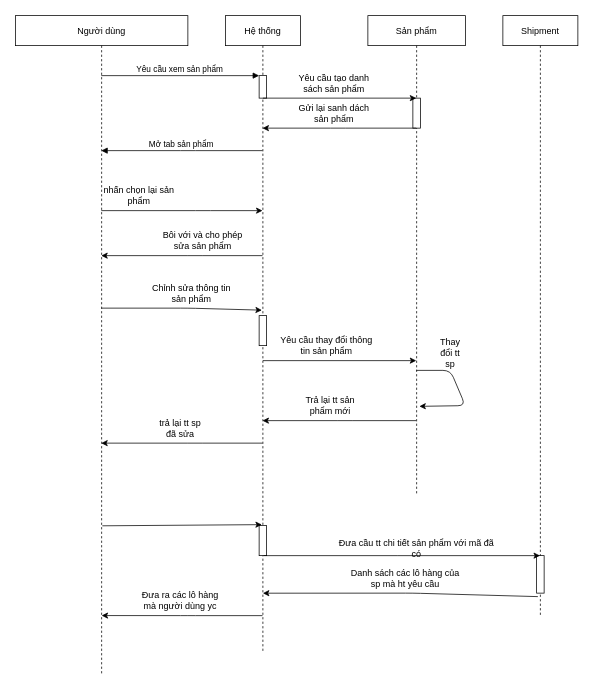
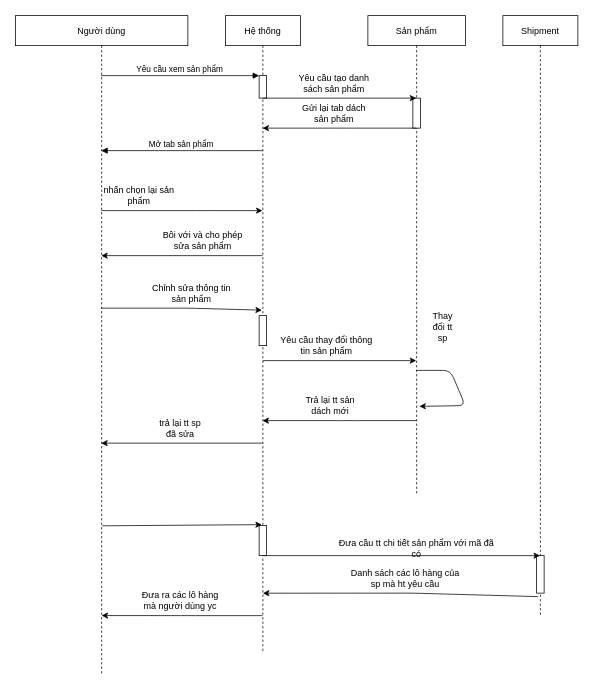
  <mxCell id="0" />
  <mxCell id="1" parent="0" />
  <mxCell id="2" value="Người dùng" style="shape=umlLifeline;perimeter=lifelinePerimeter;container=1;collapsible=0;recursiveResize=0;rounded=0;shadow=0;strokeWidth=1;" parent="1" vertex="1"><mxGeometry x="20" y="20" width="230" height="880" as="geometry" /></mxCell>
  <mxCell id="3" value="nhấn chọn lại sản phẩm" style="text;html=1;strokeColor=none;fillColor=none;align=center;verticalAlign=middle;whiteSpace=wrap;rounded=0;" vertex="1" parent="2"><mxGeometry x="110" y="230" width="110" height="20" as="geometry" /></mxCell>
  <mxCell id="4" value="Hệ thống" style="shape=umlLifeline;perimeter=lifelinePerimeter;container=1;collapsible=0;recursiveResize=0;rounded=0;shadow=0;strokeWidth=1;" parent="1" vertex="1"><mxGeometry x="300" y="20" width="100" height="850" as="geometry" /></mxCell>
  <mxCell id="5" value="" style="points=[];perimeter=orthogonalPerimeter;rounded=0;shadow=0;strokeWidth=1;" parent="4" vertex="1"><mxGeometry x="45" y="80" width="10" height="30" as="geometry" /></mxCell>
  <mxCell id="6" value="" style="points=[];perimeter=orthogonalPerimeter;rounded=0;shadow=0;strokeWidth=1;" vertex="1" parent="4"><mxGeometry x="45" y="400" width="10" height="40" as="geometry" /></mxCell>
  <mxCell id="7" value="" style="endArrow=classic;html=1;" edge="1" parent="4" target="11"><mxGeometry width="50" height="50" relative="1" as="geometry"><mxPoint x="50" y="460" as="sourcePoint" /><mxPoint x="100" y="410" as="targetPoint" /></mxGeometry></mxCell>
  <mxCell id="8" value="" style="points=[];perimeter=orthogonalPerimeter;rounded=0;shadow=0;strokeWidth=1;" vertex="1" parent="4"><mxGeometry x="45" y="680" width="10" height="40" as="geometry" /></mxCell>
  <mxCell id="9" value="Yêu cầu xem sản phẩm" style="verticalAlign=bottom;endArrow=block;entryX=0;entryY=0;shadow=0;strokeWidth=1;" parent="1" source="2" target="5" edge="1"><mxGeometry relative="1" as="geometry"><mxPoint x="275" y="100" as="sourcePoint" /></mxGeometry></mxCell>
  <mxCell id="10" value="Mở tab sản phẩm" style="verticalAlign=bottom;endArrow=block;shadow=0;strokeWidth=1;" parent="1" source="4" target="2" edge="1"><mxGeometry relative="1" as="geometry"><mxPoint x="240" y="140" as="sourcePoint" /><Array as="points"><mxPoint x="250" y="200" /></Array></mxGeometry></mxCell>
  <mxCell id="11" value="Sản phẩm" style="shape=umlLifeline;perimeter=lifelinePerimeter;container=1;collapsible=0;recursiveResize=0;rounded=0;shadow=0;strokeWidth=1;" vertex="1" parent="1"><mxGeometry x="490" y="20" width="130" height="640" as="geometry" /></mxCell>
  <mxCell id="12" value="" style="points=[];perimeter=orthogonalPerimeter;rounded=0;shadow=0;strokeWidth=1;" vertex="1" parent="11"><mxGeometry x="60" y="110" width="10" height="40" as="geometry" /></mxCell>
- <mxCell id="13" value="Thay đổi tt sp" style="text;html=1;strokeColor=none;fillColor=none;align=center;verticalAlign=middle;whiteSpace=wrap;rounded=0;" vertex="1" parent="11"><mxGeometry x="90" y="440" width="40" height="20" as="geometry" /></mxCell>
+ <mxCell id="13" value="Thay đổi tt sp" style="text;html=1;strokeColor=none;fillColor=none;align=center;verticalAlign=middle;whiteSpace=wrap;rounded=0;" vertex="1" parent="11"><mxGeometry x="80" y="405" width="40" height="20" as="geometry" /></mxCell>
  <mxCell id="14" value="Shipment" style="shape=umlLifeline;perimeter=lifelinePerimeter;container=1;collapsible=0;recursiveResize=0;rounded=0;shadow=0;strokeWidth=1;" vertex="1" parent="1"><mxGeometry x="670" y="20" width="100" height="800" as="geometry" /></mxCell>
  <mxCell id="15" value="" style="points=[];perimeter=orthogonalPerimeter;rounded=0;shadow=0;strokeWidth=1;" vertex="1" parent="14"><mxGeometry x="45" y="720" width="10" height="50" as="geometry" /></mxCell>
  <mxCell id="16" value="" style="endArrow=classic;html=1;exitX=0.5;exitY=1;exitDx=0;exitDy=0;exitPerimeter=0;" edge="1" parent="1" source="5" target="11"><mxGeometry width="50" height="50" relative="1" as="geometry"><mxPoint x="350" y="150" as="sourcePoint" /><mxPoint x="400" y="100" as="targetPoint" /></mxGeometry></mxCell>
  <mxCell id="17" value="Yêu cầu tạo danh sách sản phẩm" style="text;html=1;strokeColor=none;fillColor=none;align=center;verticalAlign=middle;whiteSpace=wrap;rounded=0;" vertex="1" parent="1"><mxGeometry x="390" y="100" width="110" height="20" as="geometry" /></mxCell>
  <mxCell id="18" value="" style="endArrow=classic;html=1;exitX=0.45;exitY=1;exitDx=0;exitDy=0;exitPerimeter=0;" edge="1" parent="1" source="12" target="4"><mxGeometry width="50" height="50" relative="1" as="geometry"><mxPoint x="490" y="210" as="sourcePoint" /><mxPoint x="540" y="160" as="targetPoint" /><Array as="points"><mxPoint x="450" y="170" /></Array></mxGeometry></mxCell>
- <mxCell id="19" value="Gửi lại sanh dách sản phẩm" style="text;html=1;strokeColor=none;fillColor=none;align=center;verticalAlign=middle;whiteSpace=wrap;rounded=0;" vertex="1" parent="1"><mxGeometry x="395" y="140" width="100" height="20" as="geometry" /></mxCell>
+ <mxCell id="19" value="Gửi lại tab dách sản phẩm" style="text;html=1;strokeColor=none;fillColor=none;align=center;verticalAlign=middle;whiteSpace=wrap;rounded=0;" vertex="1" parent="1"><mxGeometry x="395" y="140" width="100" height="20" as="geometry" /></mxCell>
  <mxCell id="20" value="" style="endArrow=classic;html=1;" edge="1" parent="1" source="2" target="4"><mxGeometry width="50" height="50" relative="1" as="geometry"><mxPoint x="170" y="310" as="sourcePoint" /><mxPoint x="220" y="260" as="targetPoint" /><Array as="points"><mxPoint x="270" y="280" /></Array></mxGeometry></mxCell>
  <mxCell id="21" value="" style="endArrow=classic;html=1;" edge="1" parent="1" source="4" target="2"><mxGeometry width="50" height="50" relative="1" as="geometry"><mxPoint x="300" y="360" as="sourcePoint" /><mxPoint x="350" y="310" as="targetPoint" /><Array as="points"><mxPoint x="260" y="340" /></Array></mxGeometry></mxCell>
  <mxCell id="22" value="Bôi với và cho phép sửa sản phẩm" style="text;html=1;strokeColor=none;fillColor=none;align=center;verticalAlign=middle;whiteSpace=wrap;rounded=0;" vertex="1" parent="1"><mxGeometry x="210" y="310" width="120" height="20" as="geometry" /></mxCell>
  <mxCell id="23" value="Chỉnh sửa thông tin sản phẩm" style="text;html=1;strokeColor=none;fillColor=none;align=center;verticalAlign=middle;whiteSpace=wrap;rounded=0;" vertex="1" parent="1"><mxGeometry x="200" y="380" width="110" height="20" as="geometry" /></mxCell>
  <mxCell id="24" value="Yêu cầu thay đổi thông tin sản phẩm" style="text;html=1;strokeColor=none;fillColor=none;align=center;verticalAlign=middle;whiteSpace=wrap;rounded=0;" vertex="1" parent="1"><mxGeometry x="370" y="450" width="130" height="20" as="geometry" /></mxCell>
  <mxCell id="25" value="" style="endArrow=classic;html=1;entryX=0.528;entryY=0.814;entryDx=0;entryDy=0;entryPerimeter=0;" edge="1" parent="1" source="11" target="11"><mxGeometry width="50" height="50" relative="1" as="geometry"><mxPoint x="540" y="530" as="sourcePoint" /><mxPoint x="600" y="590" as="targetPoint" /><Array as="points"><mxPoint x="600" y="493" /><mxPoint x="620" y="540" /></Array></mxGeometry></mxCell>
  <mxCell id="26" value="" style="endArrow=classic;html=1;" edge="1" parent="1" source="11" target="4"><mxGeometry width="50" height="50" relative="1" as="geometry"><mxPoint x="510" y="590" as="sourcePoint" /><mxPoint x="560" y="540" as="targetPoint" /><Array as="points"><mxPoint x="460" y="560" /></Array></mxGeometry></mxCell>
- <mxCell id="27" value="Trả lại tt sản phẩm mới" style="text;html=1;strokeColor=none;fillColor=none;align=center;verticalAlign=middle;whiteSpace=wrap;rounded=0;" vertex="1" parent="1"><mxGeometry x="400" y="530" width="80" height="20" as="geometry" /></mxCell>
+ <mxCell id="27" value="Trả lại tt sản dách mới" style="text;html=1;strokeColor=none;fillColor=none;align=center;verticalAlign=middle;whiteSpace=wrap;rounded=0;" vertex="1" parent="1"><mxGeometry x="400" y="530" width="80" height="20" as="geometry" /></mxCell>
  <mxCell id="28" value="" style="endArrow=classic;html=1;" edge="1" parent="1" source="4" target="2"><mxGeometry width="50" height="50" relative="1" as="geometry"><mxPoint x="300" y="630" as="sourcePoint" /><mxPoint x="350" y="580" as="targetPoint" /><Array as="points"><mxPoint x="260" y="590" /></Array></mxGeometry></mxCell>
  <mxCell id="29" value="trả lại tt sp đã sửa" style="text;html=1;strokeColor=none;fillColor=none;align=center;verticalAlign=middle;whiteSpace=wrap;rounded=0;" vertex="1" parent="1"><mxGeometry x="210" y="560" width="60" height="20" as="geometry" /></mxCell>
  <mxCell id="30" value="" style="endArrow=classic;html=1;" edge="1" parent="1" target="14"><mxGeometry width="50" height="50" relative="1" as="geometry"><mxPoint x="351" y="740" as="sourcePoint" /><mxPoint x="400" y="700" as="targetPoint" /><Array as="points"><mxPoint x="540" y="740" /></Array></mxGeometry></mxCell>
  <mxCell id="31" value="Đưa cầu tt chi tiết sản phẩm với mã đã có" style="text;html=1;strokeColor=none;fillColor=none;align=center;verticalAlign=middle;whiteSpace=wrap;rounded=0;" vertex="1" parent="1"><mxGeometry x="450" y="720" width="210" height="20" as="geometry" /></mxCell>
  <mxCell id="32" value="Danh sách các lô hàng của sp mà ht yêu cầu" style="text;html=1;strokeColor=none;fillColor=none;align=center;verticalAlign=middle;whiteSpace=wrap;rounded=0;" vertex="1" parent="1"><mxGeometry x="460" y="760" width="160" height="20" as="geometry" /></mxCell>
  <mxCell id="33" value="" style="endArrow=classic;html=1;exitX=0.167;exitY=1.093;exitDx=0;exitDy=0;exitPerimeter=0;entryX=0.5;entryY=0.906;entryDx=0;entryDy=0;entryPerimeter=0;" edge="1" parent="1" source="15" target="4"><mxGeometry width="50" height="50" relative="1" as="geometry"><mxPoint x="670" y="810" as="sourcePoint" /><mxPoint x="340" y="810" as="targetPoint" /><Array as="points"><mxPoint x="550" y="790" /></Array></mxGeometry></mxCell>
  <mxCell id="34" value="" style="endArrow=classic;html=1;entryX=0.487;entryY=0.462;entryDx=0;entryDy=0;entryPerimeter=0;" edge="1" parent="1" source="2" target="4"><mxGeometry width="50" height="50" relative="1" as="geometry"><mxPoint x="160" y="430" as="sourcePoint" /><mxPoint x="310" y="430" as="targetPoint" /><Array as="points"><mxPoint x="250" y="410" /></Array></mxGeometry></mxCell>
  <mxCell id="35" value="" style="endArrow=classic;html=1;exitX=0.504;exitY=0.773;exitDx=0;exitDy=0;exitPerimeter=0;entryX=0.367;entryY=-0.033;entryDx=0;entryDy=0;entryPerimeter=0;" edge="1" parent="1" source="2" target="8"><mxGeometry width="50" height="50" relative="1" as="geometry"><mxPoint x="180" y="700" as="sourcePoint" /><mxPoint x="347" y="695" as="targetPoint" /></mxGeometry></mxCell>
  <mxCell id="36" value="" style="endArrow=classic;html=1;entryX=0.5;entryY=0.909;entryDx=0;entryDy=0;entryPerimeter=0;" edge="1" parent="1" source="4" target="2"><mxGeometry width="50" height="50" relative="1" as="geometry"><mxPoint x="300" y="860" as="sourcePoint" /><mxPoint x="200" y="860" as="targetPoint" /><Array as="points"><mxPoint x="250" y="820" /></Array></mxGeometry></mxCell>
  <mxCell id="37" value="Đưa ra các lô hàng mà người dùng yc" style="text;html=1;strokeColor=none;fillColor=none;align=center;verticalAlign=middle;whiteSpace=wrap;rounded=0;" vertex="1" parent="1"><mxGeometry x="180" y="790" width="120" height="20" as="geometry" /></mxCell>
